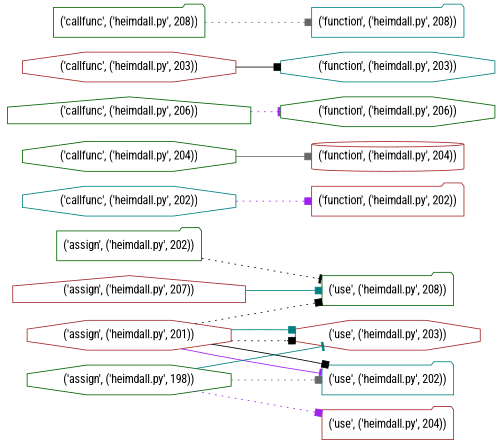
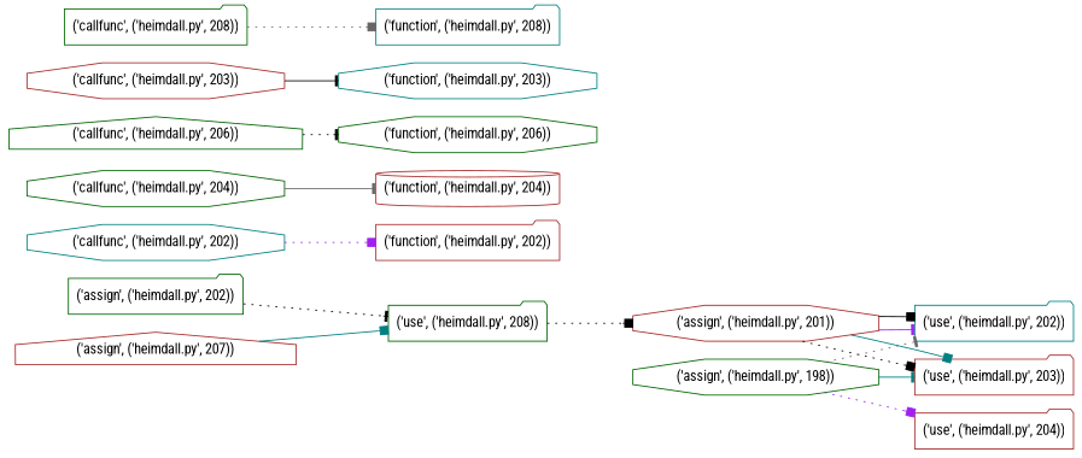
  digraph {
    fontname="Roboto Condensed"
    rankdir=LR
    node [color=brown fontname="Roboto Condensed" shape=octagon]
    edge [arrowhead=box color=black fontname="Roboto Condensed" style=dotted]
    "('assign', ('heimdall.py', 201))"
    "('use', ('heimdall.py', 208))" [color=darkgreen shape=folder]
-   "('use', ('heimdall.py', 203))"
+   "('use', ('heimdall.py', 203))" [shape=folder]
    "('use', ('heimdall.py', 202))" [color=teal shape=folder]
    "('callfunc', ('heimdall.py', 202))" [color=teal]
    "('function', ('heimdall.py', 202))" [shape=folder]
    "('assign', ('heimdall.py', 202))" [color=darkgreen shape=folder]
    "('use', ('heimdall.py', 204))" [shape=folder]
    "('assign', ('heimdall.py', 207))" [shape=house]
    "('assign', ('heimdall.py', 198))" [color=darkgreen]
    "('function', ('heimdall.py', 204))" [shape=cylinder]
    "('callfunc', ('heimdall.py', 204))" [color=darkgreen]
    "('callfunc', ('heimdall.py', 206))" [color=darkgreen shape=house]
    "('function', ('heimdall.py', 206))" [color=darkgreen]
    "('callfunc', ('heimdall.py', 203))"
    "('function', ('heimdall.py', 203))" [color=teal]
    "('callfunc', ('heimdall.py', 208))" [color=darkgreen shape=folder]
    "('function', ('heimdall.py', 208))" [color=teal shape=folder]
-   "('assign', ('heimdall.py', 201))" -> "('use', ('heimdall.py', 208))"
+   "('use', ('heimdall.py', 208))" -> "('assign', ('heimdall.py', 201))"
    "('assign', ('heimdall.py', 201))" -> "('use', ('heimdall.py', 203))"
    "('assign', ('heimdall.py', 201))" -> "('use', ('heimdall.py', 203))" [color=teal style=solid]
    "('assign', ('heimdall.py', 201))" -> "('use', ('heimdall.py', 202))" [arrowhead=tee color=purple style=solid]
    "('assign', ('heimdall.py', 201))" -> "('use', ('heimdall.py', 202))" [style=solid]
    "('callfunc', ('heimdall.py', 202))" -> "('function', ('heimdall.py', 202))" [color=purple]
    "('assign', ('heimdall.py', 202))" -> "('use', ('heimdall.py', 208))" [arrowhead=tee]
    "('assign', ('heimdall.py', 207))" -> "('use', ('heimdall.py', 208))" [color=teal style=solid]
    "('assign', ('heimdall.py', 198))" -> "('use', ('heimdall.py', 203))" [arrowhead=tee color=teal style=solid]
-   "('assign', ('heimdall.py', 198))" -> "('use', ('heimdall.py', 202))" [color=gray40]
+   "('assign', ('heimdall.py', 198))" -> "('use', ('heimdall.py', 202))" [arrowhead=tee color=gray40]
    "('assign', ('heimdall.py', 198))" -> "('use', ('heimdall.py', 204))" [color=purple]
-   "('callfunc', ('heimdall.py', 204))" -> "('function', ('heimdall.py', 204))" [color=gray40 style=solid]
-   "('callfunc', ('heimdall.py', 206))" -> "('function', ('heimdall.py', 206))" [arrowhead=tee color=purple]
-   "('callfunc', ('heimdall.py', 203))" -> "('function', ('heimdall.py', 203))" [style=solid]
+   "('callfunc', ('heimdall.py', 204))" -> "('function', ('heimdall.py', 204))" [arrowhead=tee color=gray40 style=solid]
+   "('callfunc', ('heimdall.py', 206))" -> "('function', ('heimdall.py', 206))" [arrowhead=tee]
+   "('callfunc', ('heimdall.py', 203))" -> "('function', ('heimdall.py', 203))" [arrowhead=tee style=solid]
    "('callfunc', ('heimdall.py', 208))" -> "('function', ('heimdall.py', 208))" [color=gray40]
  }
